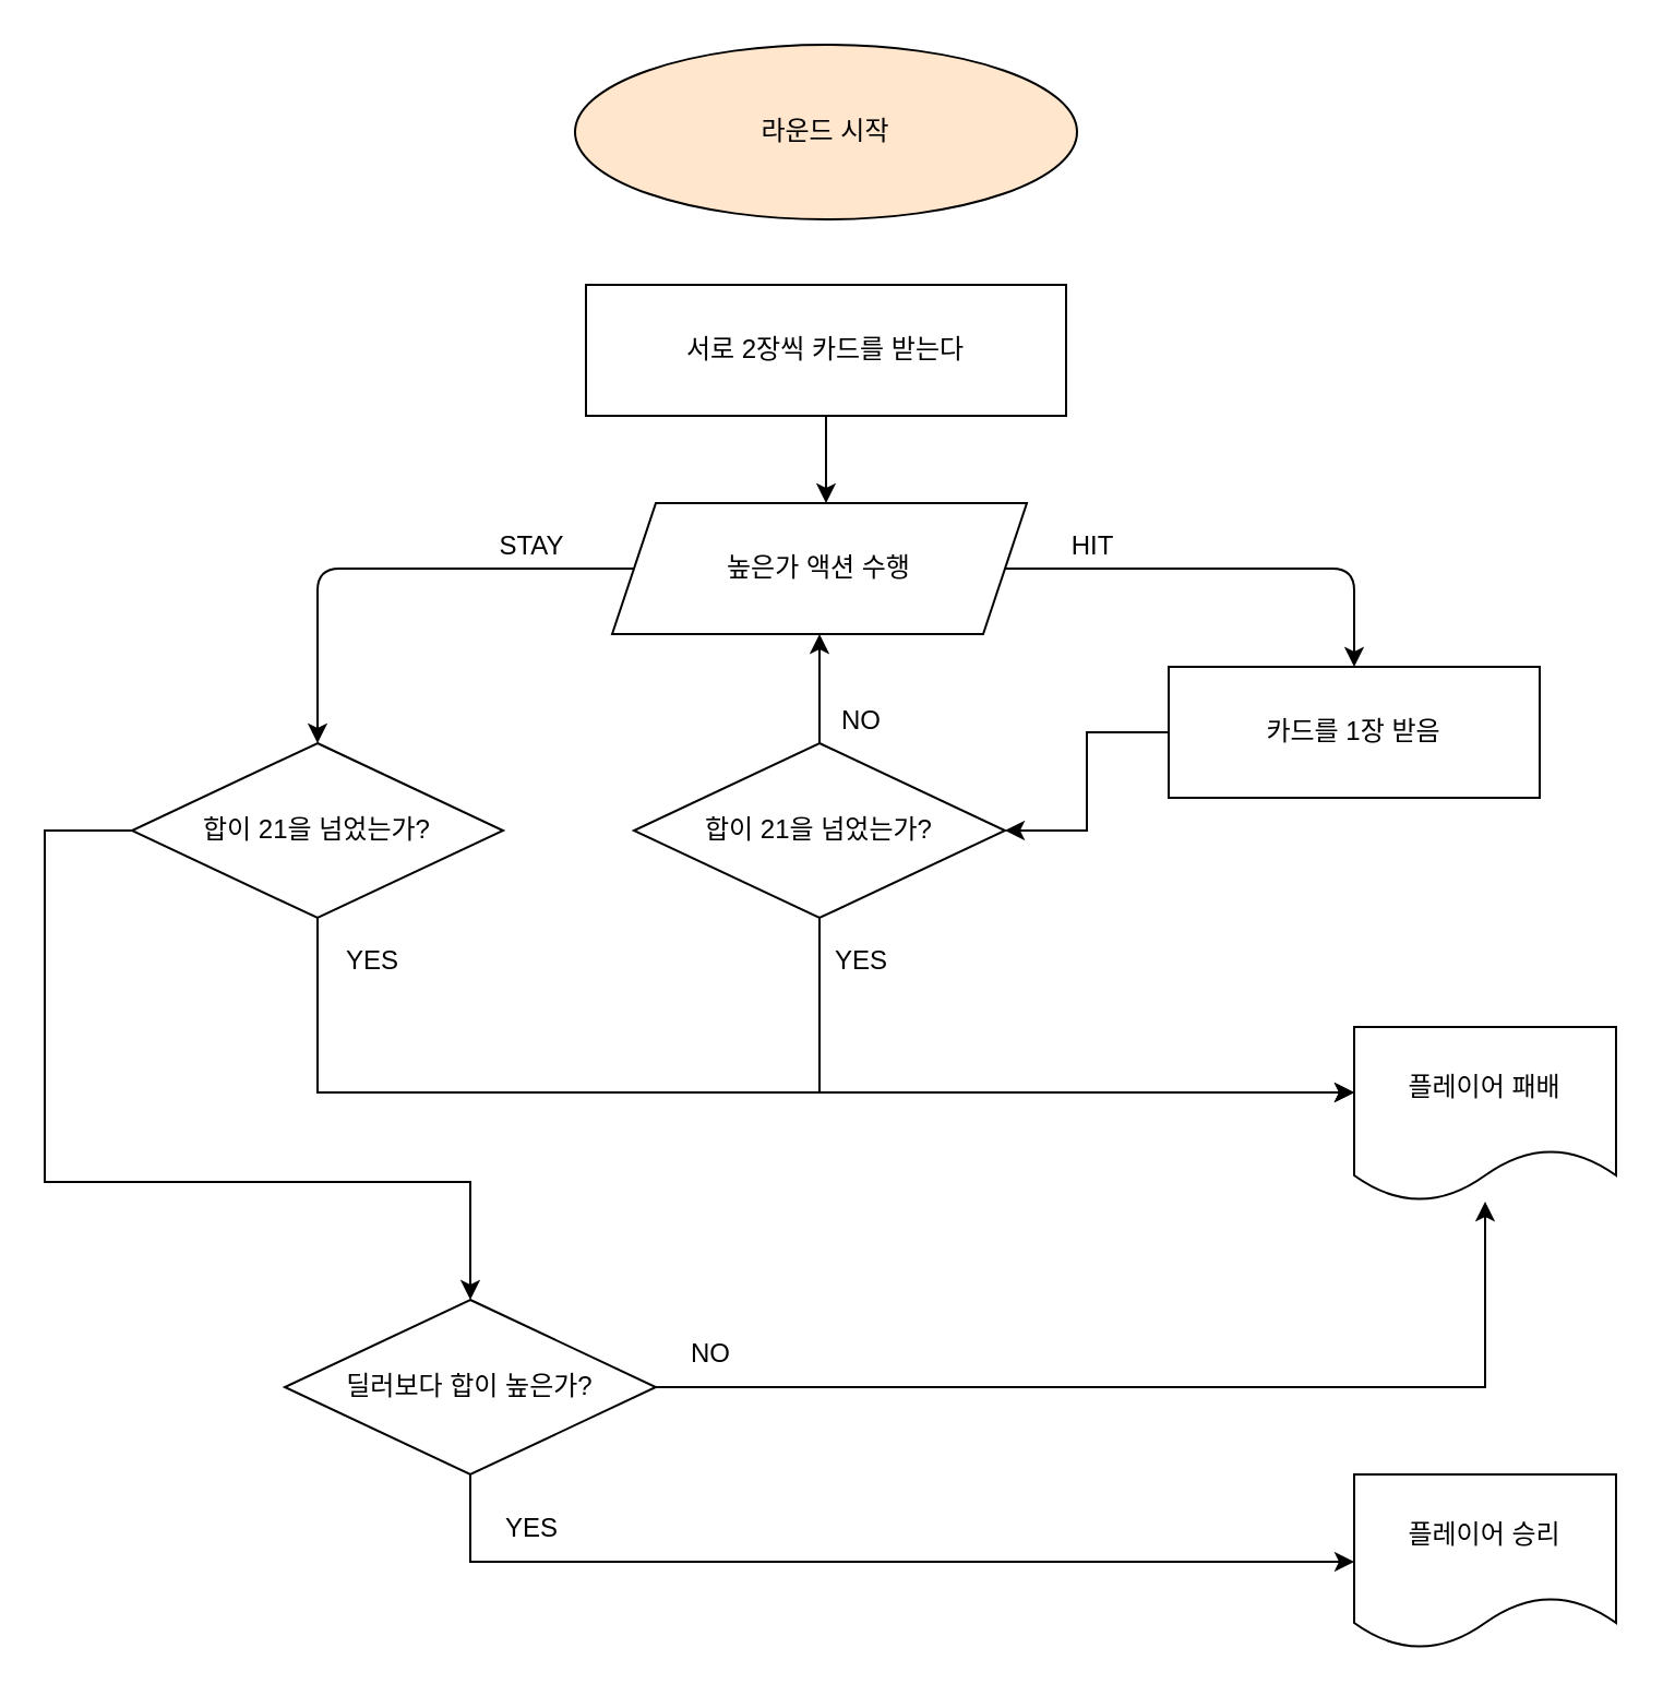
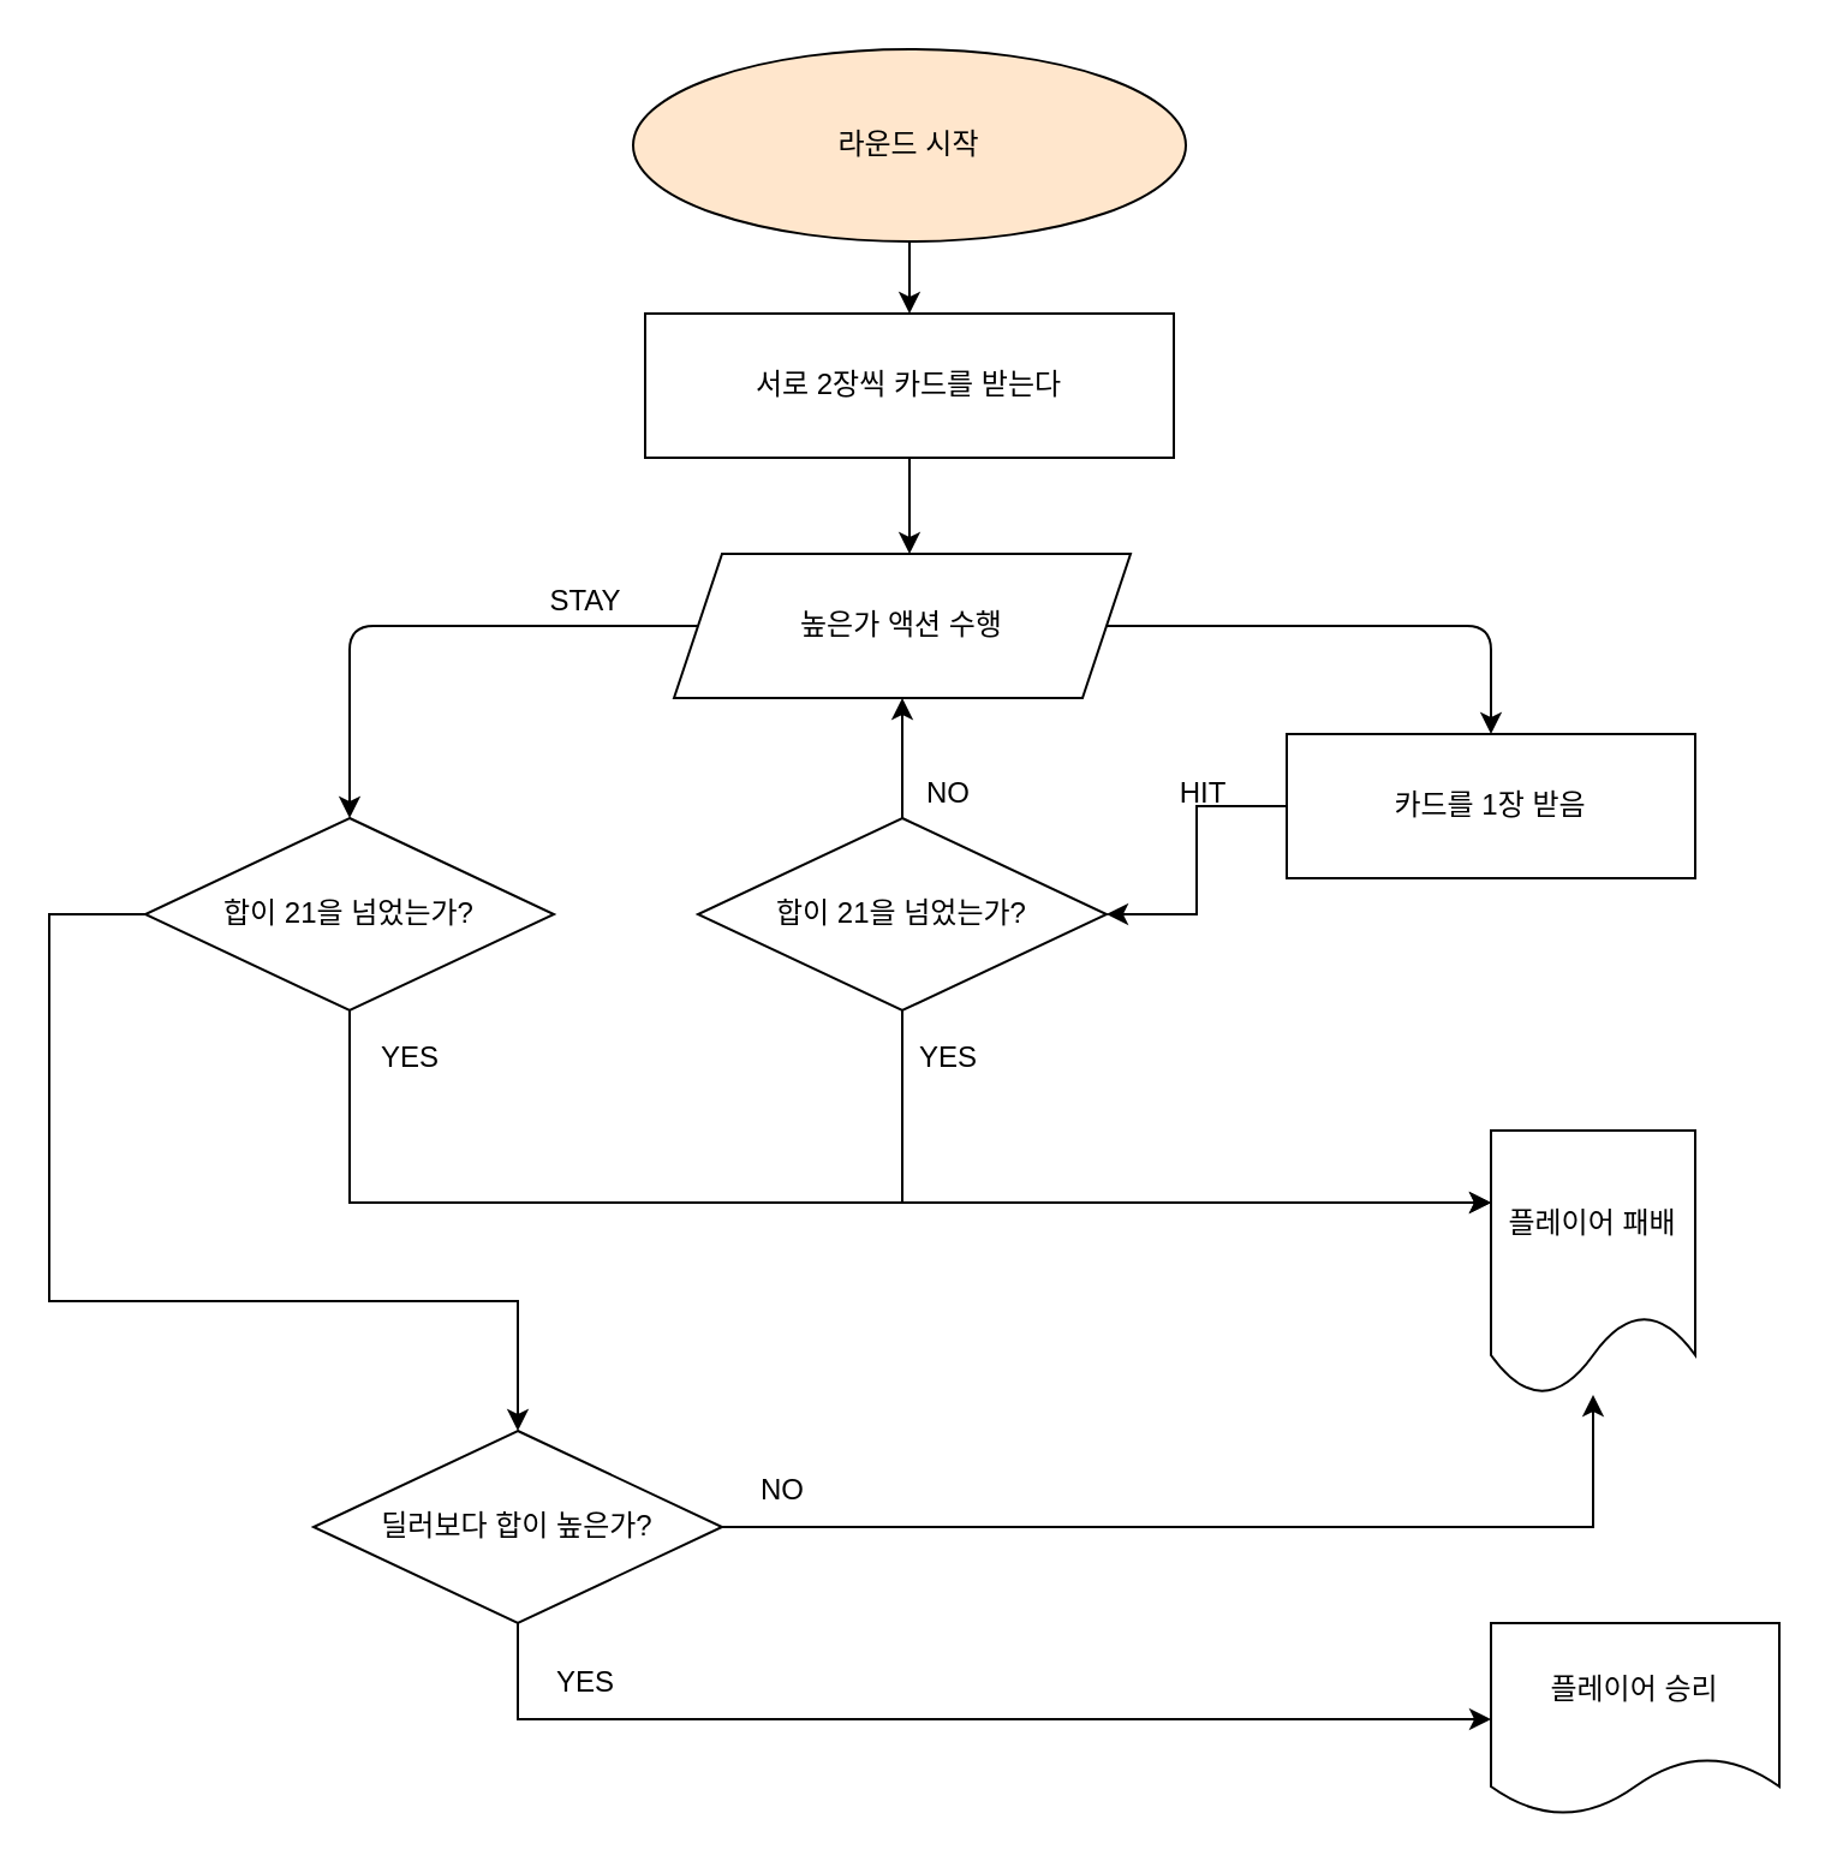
  <mxCell id="0" />
  <mxCell id="1" parent="0" />
+ <mxCell id="2" value="" style="edgeStyle=orthogonalEdgeStyle;curved=0;rounded=1;sketch=0;orthogonalLoop=1;jettySize=auto;html=1;" parent="1" source="3" target="5" edge="1"><mxGeometry relative="1" as="geometry" /></mxCell>
  <mxCell id="3" value="라운드 시작" style="ellipse;whiteSpace=wrap;html=1;rounded=0;sketch=0;fillColor=#ffe6cc;" parent="1" vertex="1"><mxGeometry x="263" y="20" width="230" height="80" as="geometry" /></mxCell>
  <mxCell id="4" value="" style="edgeStyle=orthogonalEdgeStyle;curved=0;rounded=1;sketch=0;orthogonalLoop=1;jettySize=auto;html=1;" parent="1" source="5" edge="1"><mxGeometry relative="1" as="geometry"><mxPoint x="378" y="230" as="targetPoint" /></mxGeometry></mxCell>
  <mxCell id="5" value="서로 2장씩 카드를 받는다" style="rounded=0;whiteSpace=wrap;html=1;sketch=0;" parent="1" vertex="1"><mxGeometry x="268" y="130" width="220" height="60" as="geometry" /></mxCell>
  <mxCell id="6" style="edgeStyle=orthogonalEdgeStyle;curved=0;rounded=1;sketch=0;orthogonalLoop=1;jettySize=auto;html=1;" parent="1" source="8" target="10" edge="1"><mxGeometry relative="1" as="geometry" /></mxCell>
  <mxCell id="7" value="" style="edgeStyle=orthogonalEdgeStyle;curved=0;rounded=1;sketch=0;orthogonalLoop=1;jettySize=auto;html=1;" parent="1" source="8" target="13" edge="1"><mxGeometry relative="1" as="geometry"><Array as="points"><mxPoint x="145" y="260" /></Array></mxGeometry></mxCell>
  <mxCell id="8" value="높은가 액션 수행" style="shape=parallelogram;perimeter=parallelogramPerimeter;whiteSpace=wrap;html=1;fixedSize=1;rounded=0;sketch=0;" parent="1" vertex="1"><mxGeometry x="280" y="230" width="190" height="60" as="geometry" /></mxCell>
  <mxCell id="9" style="edgeStyle=orthogonalEdgeStyle;rounded=0;orthogonalLoop=1;jettySize=auto;html=1;" parent="1" source="10" target="16" edge="1"><mxGeometry relative="1" as="geometry" /></mxCell>
  <mxCell id="10" value="카드를 1장 받음" style="whiteSpace=wrap;html=1;rounded=0;sketch=0;" parent="1" vertex="1"><mxGeometry x="535" y="305" width="170" height="60" as="geometry" /></mxCell>
  <mxCell id="11" style="edgeStyle=orthogonalEdgeStyle;rounded=0;orthogonalLoop=1;jettySize=auto;html=1;" parent="1" source="13" target="17" edge="1"><mxGeometry relative="1" as="geometry"><Array as="points"><mxPoint x="145" y="500" /></Array></mxGeometry></mxCell>
  <mxCell id="12" style="edgeStyle=orthogonalEdgeStyle;rounded=0;orthogonalLoop=1;jettySize=auto;html=1;" parent="1" source="13" target="25" edge="1"><mxGeometry relative="1" as="geometry"><mxPoint x="20" y="610" as="targetPoint" /><Array as="points"><mxPoint x="20" y="380" /><mxPoint x="20" y="541" /><mxPoint x="215" y="541" /></Array></mxGeometry></mxCell>
  <mxCell id="13" value="합이 21을 넘었는가?" style="rhombus;whiteSpace=wrap;html=1;rounded=0;sketch=0;" parent="1" vertex="1"><mxGeometry x="60" y="340" width="170" height="80" as="geometry" /></mxCell>
  <mxCell id="14" style="edgeStyle=orthogonalEdgeStyle;rounded=0;orthogonalLoop=1;jettySize=auto;html=1;" parent="1" source="16" target="8" edge="1"><mxGeometry relative="1" as="geometry" /></mxCell>
  <mxCell id="15" value="" style="edgeStyle=orthogonalEdgeStyle;rounded=0;orthogonalLoop=1;jettySize=auto;html=1;" parent="1" source="16" target="17" edge="1"><mxGeometry relative="1" as="geometry"><Array as="points"><mxPoint x="375" y="500" /></Array></mxGeometry></mxCell>
  <mxCell id="16" value="합이 21을 넘었는가?" style="rhombus;whiteSpace=wrap;html=1;rounded=0;sketch=0;" parent="1" vertex="1"><mxGeometry x="290" y="340" width="170" height="80" as="geometry" /></mxCell>
- <mxCell id="17" value="플레이어 패배" style="shape=document;whiteSpace=wrap;html=1;boundedLbl=1;rounded=0;sketch=0;" parent="1" vertex="1"><mxGeometry x="620" y="470" width="120" height="80" as="geometry" /></mxCell>
+ <mxCell id="17" value="플레이어 패배" style="shape=document;whiteSpace=wrap;html=1;boundedLbl=1;rounded=0;sketch=0;" parent="1" vertex="1"><mxGeometry x="620" y="470" width="85" height="110" as="geometry" /></mxCell>
  <mxCell id="18" value="NO" style="text;html=1;align=center;verticalAlign=middle;resizable=0;points=[];autosize=1;" parent="1" vertex="1"><mxGeometry x="379" y="320" width="30" height="20" as="geometry" /></mxCell>
  <mxCell id="19" value="YES" style="text;html=1;align=center;verticalAlign=middle;resizable=0;points=[];autosize=1;" parent="1" vertex="1"><mxGeometry x="374" y="430" width="40" height="20" as="geometry" /></mxCell>
  <mxCell id="20" value="STAY" style="text;html=1;align=center;verticalAlign=middle;resizable=0;points=[];autosize=1;" parent="1" vertex="1"><mxGeometry x="218" y="240" width="50" height="20" as="geometry" /></mxCell>
- <mxCell id="21" value="HIT" style="text;html=1;align=center;verticalAlign=middle;resizable=0;points=[];autosize=1;" parent="1" vertex="1"><mxGeometry x="485" y="240" width="30" height="20" as="geometry" /></mxCell>
+ <mxCell id="21" value="HIT" style="text;html=1;align=center;verticalAlign=middle;resizable=0;points=[];autosize=1;" parent="1" vertex="1"><mxGeometry x="485" y="320" width="30" height="20" as="geometry" /></mxCell>
  <mxCell id="22" value="YES" style="text;html=1;align=center;verticalAlign=middle;resizable=0;points=[];autosize=1;" parent="1" vertex="1"><mxGeometry x="150" y="430" width="40" height="20" as="geometry" /></mxCell>
  <mxCell id="23" value="" style="edgeStyle=orthogonalEdgeStyle;rounded=0;orthogonalLoop=1;jettySize=auto;html=1;" parent="1" source="25" target="26" edge="1"><mxGeometry relative="1" as="geometry"><mxPoint x="420" y="710" as="sourcePoint" /><Array as="points"><mxPoint x="215" y="715" /></Array></mxGeometry></mxCell>
  <mxCell id="24" style="edgeStyle=orthogonalEdgeStyle;rounded=0;orthogonalLoop=1;jettySize=auto;html=1;" parent="1" source="25" target="17" edge="1"><mxGeometry relative="1" as="geometry" /></mxCell>
  <mxCell id="25" value="딜러보다 합이 높은가?" style="rhombus;whiteSpace=wrap;html=1;rounded=0;sketch=0;" parent="1" vertex="1"><mxGeometry x="130" y="595" width="170" height="80" as="geometry" /></mxCell>
  <mxCell id="26" value="플레이어 승리" style="shape=document;whiteSpace=wrap;html=1;boundedLbl=1;rounded=0;sketch=0;" parent="1" vertex="1"><mxGeometry x="620" y="675" width="120" height="80" as="geometry" /></mxCell>
  <mxCell id="27" value="NO" style="text;html=1;align=center;verticalAlign=middle;resizable=0;points=[];autosize=1;" parent="1" vertex="1"><mxGeometry x="310" y="610" width="30" height="20" as="geometry" /></mxCell>
  <mxCell id="28" value="YES" style="text;html=1;align=center;verticalAlign=middle;resizable=0;points=[];autosize=1;" parent="1" vertex="1"><mxGeometry x="223" y="690" width="40" height="20" as="geometry" /></mxCell>
